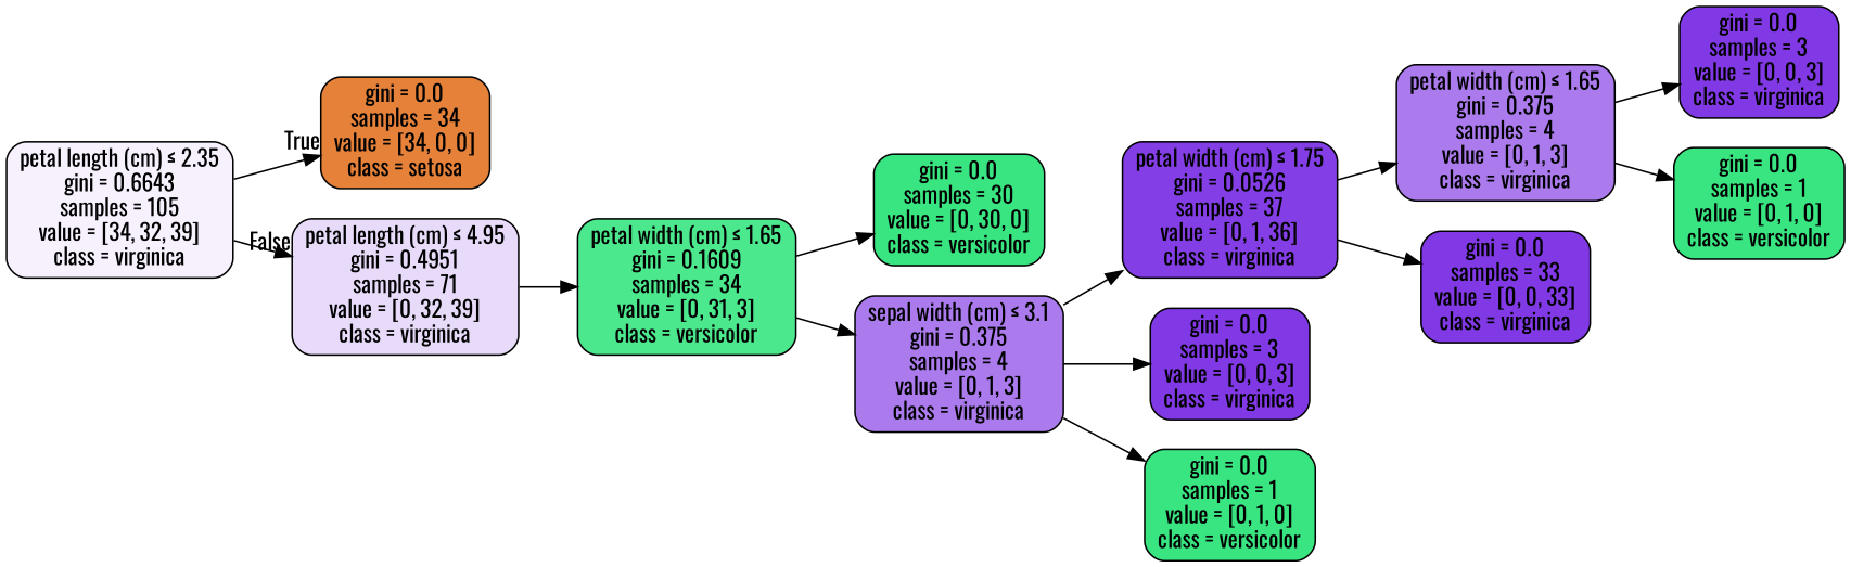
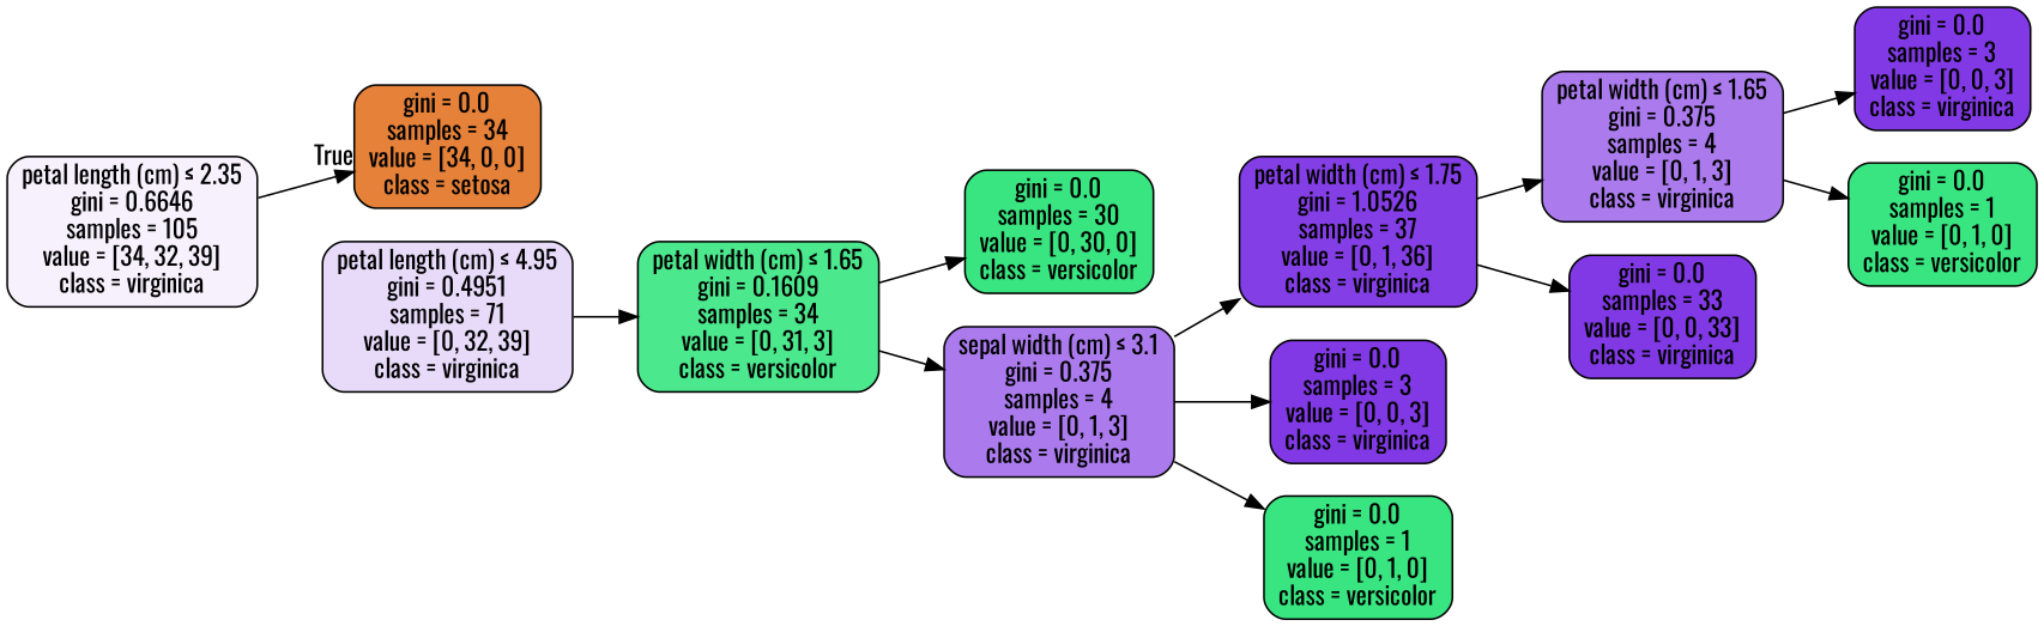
  digraph {
    fontname=Oswald
    rankdir=LR
    node [color=black fillcolor="#39e581ff" fontname=Oswald shape=box style="filled, rounded"]
    edge [fontname=Oswald]
-   n1 [fillcolor="#8139e512" label=<petal length (cm) &le; 2.35<br/>gini = 0.6643<br/>samples = 105<br/>value = [34, 32, 39]<br/>class = virginica>]
+   n1 [fillcolor="#8139e512" label=<petal length (cm) &le; 2.35<br/>gini = 0.6646<br/>samples = 105<br/>value = [34, 32, 39]<br/>class = virginica>]
    n2 [fillcolor="#e58139ff" label=<gini = 0.0<br/>samples = 34<br/>value = [34, 0, 0]<br/>class = setosa>]
    n3 [fillcolor="#8139e52e" label=<petal length (cm) &le; 4.95<br/>gini = 0.4951<br/>samples = 71<br/>value = [0, 32, 39]<br/>class = virginica>]
    n4 [fillcolor="#39e581e6" label=<petal width (cm) &le; 1.65<br/>gini = 0.1609<br/>samples = 34<br/>value = [0, 31, 3]<br/>class = versicolor>]
    n5 [label=<gini = 0.0<br/>samples = 30<br/>value = [0, 30, 0]<br/>class = versicolor>]
    n6 [fillcolor="#8139e5aa" label=<sepal width (cm) &le; 3.1<br/>gini = 0.375<br/>samples = 4<br/>value = [0, 1, 3]<br/>class = virginica>]
-   n7 [fillcolor="#8139e5f8" label=<petal width (cm) &le; 1.75<br/>gini = 0.0526<br/>samples = 37<br/>value = [0, 1, 36]<br/>class = virginica>]
+   n7 [fillcolor="#8139e5f8" label=<petal width (cm) &le; 1.75<br/>gini = 1.0526<br/>samples = 37<br/>value = [0, 1, 36]<br/>class = virginica>]
    n8 [fillcolor="#8139e5aa" label=<petal width (cm) &le; 1.65<br/>gini = 0.375<br/>samples = 4<br/>value = [0, 1, 3]<br/>class = virginica>]
    n9 [fillcolor="#8139e5ff" label=<gini = 0.0<br/>samples = 33<br/>value = [0, 0, 33]<br/>class = virginica>]
    n10 [fillcolor="#8139e5ff" label=<gini = 0.0<br/>samples = 3<br/>value = [0, 0, 3]<br/>class = virginica>]
    n11 [label=<gini = 0.0<br/>samples = 1<br/>value = [0, 1, 0]<br/>class = versicolor>]
    n12 [fillcolor="#8139e5ff" label=<gini = 0.0<br/>samples = 3<br/>value = [0, 0, 3]<br/>class = virginica>]
    n13 [label=<gini = 0.0<br/>samples = 1<br/>value = [0, 1, 0]<br/>class = versicolor>]
    n1 -> n2 [headlabel=True labelangle=45 labeldistance=2.5]
-   n1 -> n3 [headlabel=False labelangle=-45 labeldistance=2.5]
    n3 -> n4
    n4 -> n5
    n4 -> n6
    n6 -> n7
    n6 -> n10
    n6 -> n11
    n7 -> n8
    n7 -> n9
    n8 -> n12
    n8 -> n13
  }
